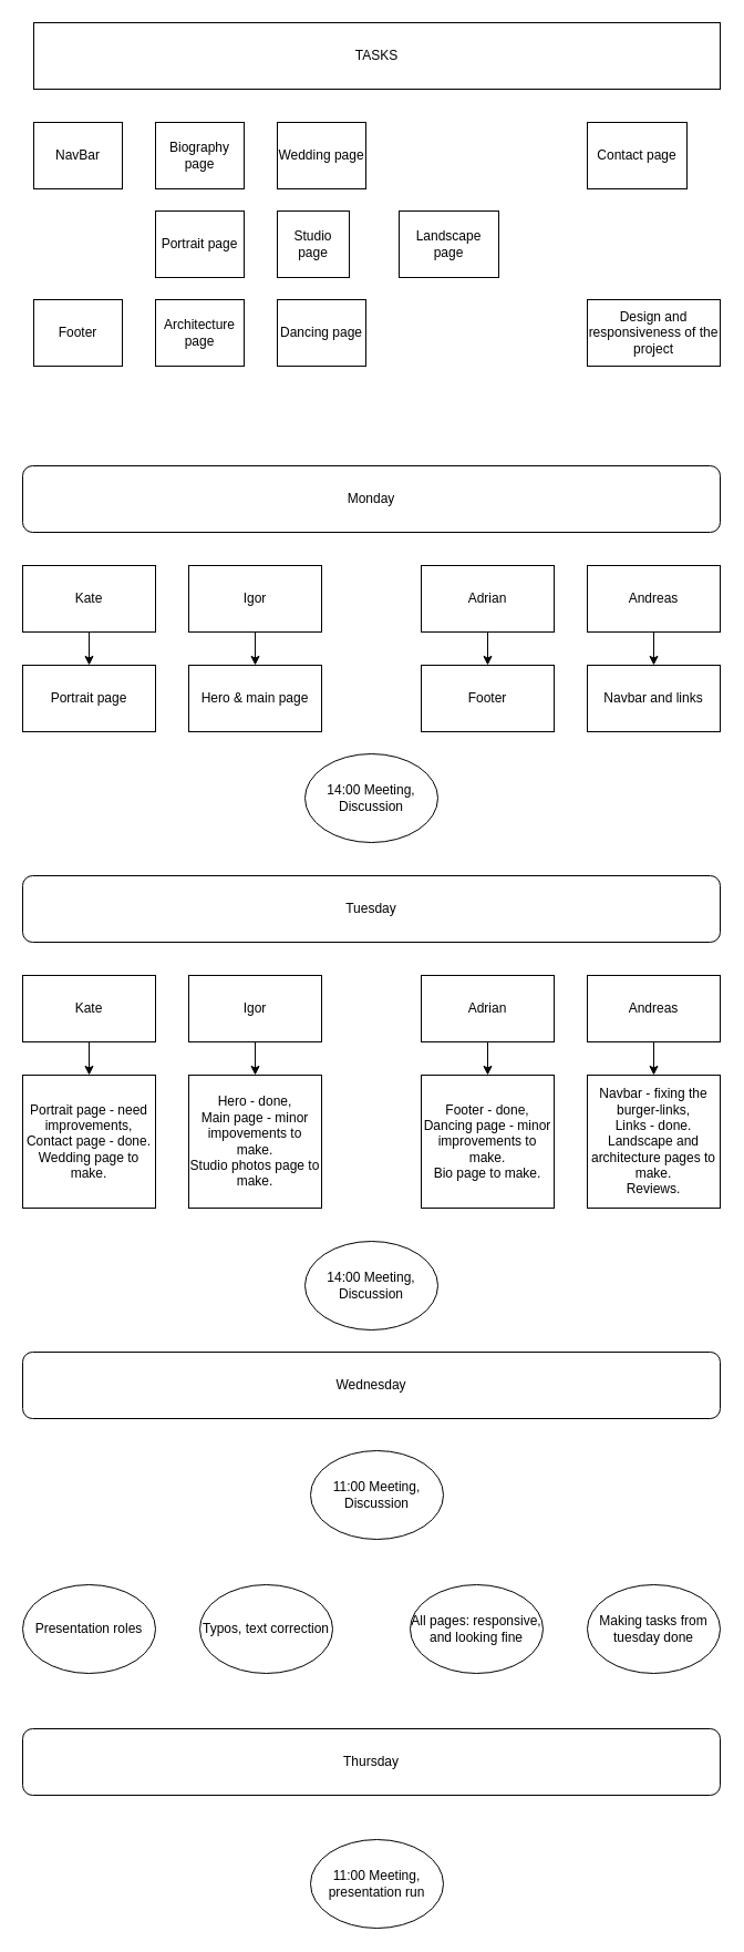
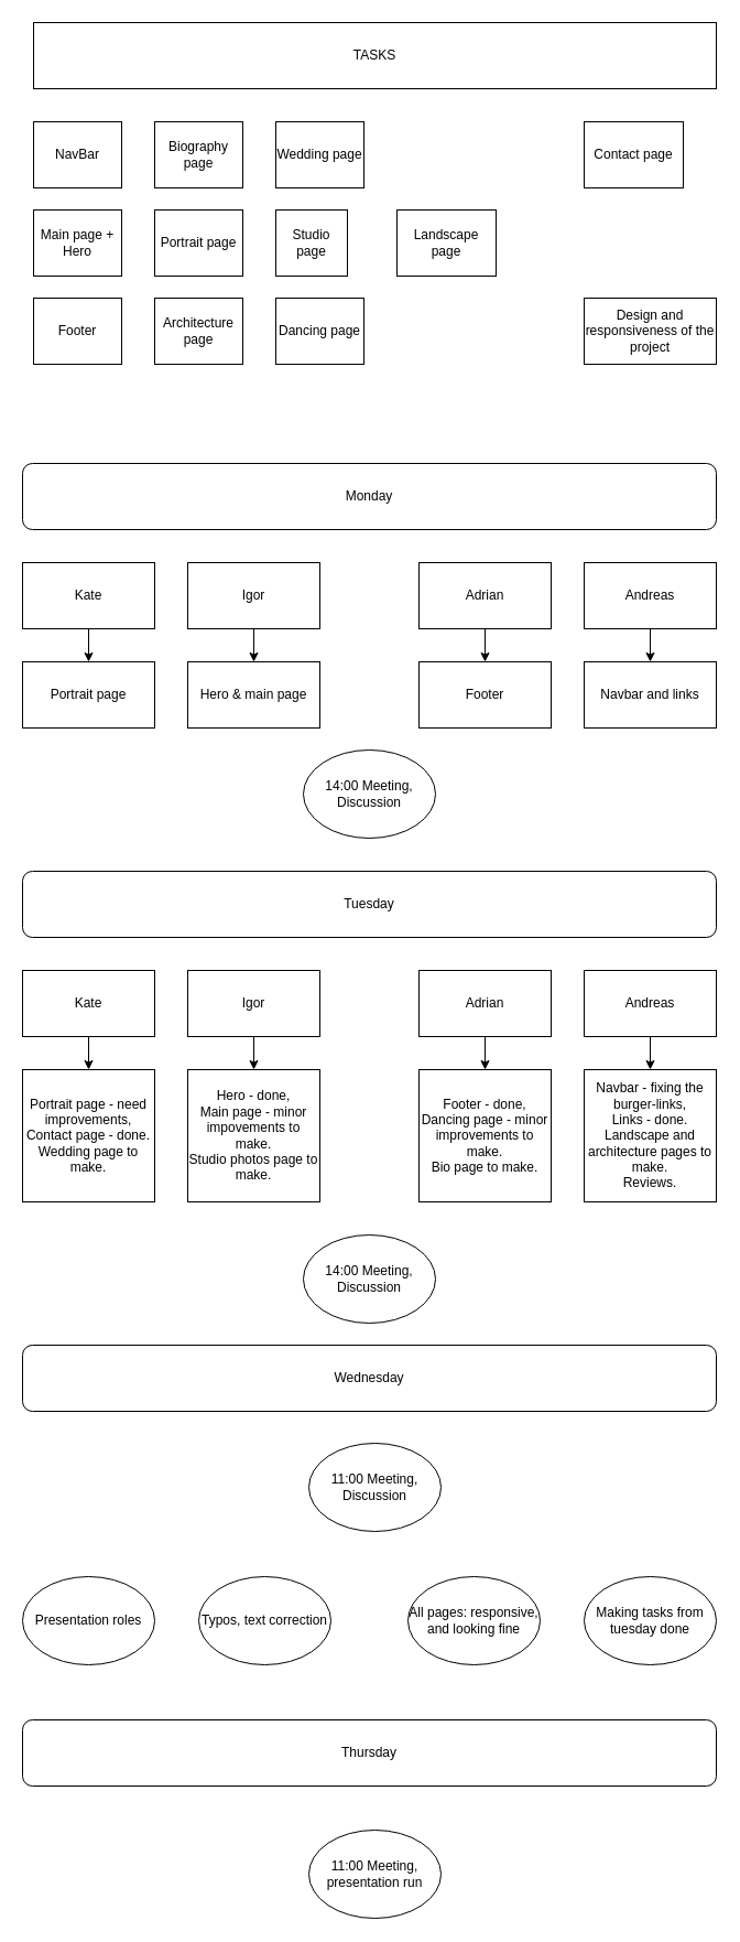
  <mxCell id="0" />
  <mxCell id="1" parent="0" />
  <mxCell id="2" value="TASKS" style="rounded=0;whiteSpace=wrap;html=1;" parent="1" vertex="1"><mxGeometry x="30" y="20" width="620" height="60" as="geometry" /></mxCell>
  <mxCell id="3" value="" style="edgeStyle=none;html=1;" parent="1" source="4" target="11" edge="1"><mxGeometry relative="1" as="geometry" /></mxCell>
  <mxCell id="4" value="Kate" style="rounded=0;whiteSpace=wrap;html=1;" parent="1" vertex="1"><mxGeometry x="20" y="510" width="120" height="60" as="geometry" /></mxCell>
  <mxCell id="5" value="" style="edgeStyle=none;html=1;" parent="1" source="6" target="15" edge="1"><mxGeometry relative="1" as="geometry" /></mxCell>
  <mxCell id="6" value="Andreas" style="rounded=0;whiteSpace=wrap;html=1;" parent="1" vertex="1"><mxGeometry x="530" y="510" width="120" height="60" as="geometry" /></mxCell>
  <mxCell id="7" value="" style="edgeStyle=none;html=1;" parent="1" source="8" target="14" edge="1"><mxGeometry relative="1" as="geometry" /></mxCell>
  <mxCell id="8" value="Adrian" style="rounded=0;whiteSpace=wrap;html=1;" parent="1" vertex="1"><mxGeometry x="380" y="510" width="120" height="60" as="geometry" /></mxCell>
  <mxCell id="9" value="" style="edgeStyle=none;html=1;" parent="1" source="10" target="13" edge="1"><mxGeometry relative="1" as="geometry" /></mxCell>
  <mxCell id="10" value="Igor" style="rounded=0;whiteSpace=wrap;html=1;" parent="1" vertex="1"><mxGeometry x="170" y="510" width="120" height="60" as="geometry" /></mxCell>
  <mxCell id="11" value="Portrait page" style="rounded=0;whiteSpace=wrap;html=1;" parent="1" vertex="1"><mxGeometry x="20" y="600" width="120" height="60" as="geometry" /></mxCell>
  <mxCell id="12" value="Monday" style="rounded=1;whiteSpace=wrap;html=1;" parent="1" vertex="1"><mxGeometry x="20" y="420" width="630" height="60" as="geometry" /></mxCell>
  <mxCell id="13" value="Hero &amp;amp; main page" style="rounded=0;whiteSpace=wrap;html=1;" parent="1" vertex="1"><mxGeometry x="170" y="600" width="120" height="60" as="geometry" /></mxCell>
  <mxCell id="14" value="Footer" style="rounded=0;whiteSpace=wrap;html=1;" parent="1" vertex="1"><mxGeometry x="380" y="600" width="120" height="60" as="geometry" /></mxCell>
  <mxCell id="15" value="Navbar and links" style="rounded=0;whiteSpace=wrap;html=1;" parent="1" vertex="1"><mxGeometry x="530" y="600" width="120" height="60" as="geometry" /></mxCell>
  <mxCell id="16" value="Tuesday" style="rounded=1;whiteSpace=wrap;html=1;" parent="1" vertex="1"><mxGeometry x="20" y="790" width="630" height="60" as="geometry" /></mxCell>
  <mxCell id="17" value="14:00 Meeting, Discussion" style="ellipse;whiteSpace=wrap;html=1;" parent="1" vertex="1"><mxGeometry x="275" y="680" width="120" height="80" as="geometry" /></mxCell>
  <mxCell id="18" value="" style="edgeStyle=none;html=1;" parent="1" source="19" target="26" edge="1"><mxGeometry relative="1" as="geometry" /></mxCell>
  <mxCell id="19" value="Kate" style="rounded=0;whiteSpace=wrap;html=1;" parent="1" vertex="1"><mxGeometry x="20" y="880" width="120" height="60" as="geometry" /></mxCell>
  <mxCell id="20" value="" style="edgeStyle=none;html=1;" parent="1" source="21" target="29" edge="1"><mxGeometry relative="1" as="geometry" /></mxCell>
  <mxCell id="21" value="Andreas" style="rounded=0;whiteSpace=wrap;html=1;" parent="1" vertex="1"><mxGeometry x="530" y="880" width="120" height="60" as="geometry" /></mxCell>
  <mxCell id="22" value="" style="edgeStyle=none;html=1;" parent="1" source="23" target="28" edge="1"><mxGeometry relative="1" as="geometry" /></mxCell>
  <mxCell id="23" value="Adrian" style="rounded=0;whiteSpace=wrap;html=1;" parent="1" vertex="1"><mxGeometry x="380" y="880" width="120" height="60" as="geometry" /></mxCell>
  <mxCell id="24" value="" style="edgeStyle=none;html=1;" parent="1" source="25" target="27" edge="1"><mxGeometry relative="1" as="geometry" /></mxCell>
  <mxCell id="25" value="Igor" style="rounded=0;whiteSpace=wrap;html=1;" parent="1" vertex="1"><mxGeometry x="170" y="880" width="120" height="60" as="geometry" /></mxCell>
  <mxCell id="26" value="Portrait page - need improvements,&lt;br&gt;Contact page - done.&lt;br&gt;Wedding page to make.&lt;br&gt;" style="rounded=0;whiteSpace=wrap;html=1;" parent="1" vertex="1"><mxGeometry x="20" y="970" width="120" height="120" as="geometry" /></mxCell>
  <mxCell id="27" value="Hero - done, &lt;br&gt;Main page - minor impovements to make.&lt;br&gt;Studio photos page to make." style="rounded=0;whiteSpace=wrap;html=1;" parent="1" vertex="1"><mxGeometry x="170" y="970" width="120" height="120" as="geometry" /></mxCell>
  <mxCell id="28" value="Footer - done,&lt;br&gt;Dancing page - minor improvements to make.&lt;br&gt;Bio page to make." style="rounded=0;whiteSpace=wrap;html=1;" parent="1" vertex="1"><mxGeometry x="380" y="970" width="120" height="120" as="geometry" /></mxCell>
  <mxCell id="29" value="Navbar - fixing the burger-links,&lt;br&gt;Links - done.&lt;br&gt;Landscape and architecture pages to make.&lt;br&gt;Reviews." style="rounded=0;whiteSpace=wrap;html=1;" parent="1" vertex="1"><mxGeometry x="530" y="970" width="120" height="120" as="geometry" /></mxCell>
  <mxCell id="30" value="14:00 Meeting, Discussion" style="ellipse;whiteSpace=wrap;html=1;" parent="1" vertex="1"><mxGeometry x="275" y="1120" width="120" height="80" as="geometry" /></mxCell>
  <mxCell id="31" value="Wednesday" style="rounded=1;whiteSpace=wrap;html=1;" parent="1" vertex="1"><mxGeometry x="20" y="1220" width="630" height="60" as="geometry" /></mxCell>
  <mxCell id="32" value="11:00 Meeting, Discussion" style="ellipse;whiteSpace=wrap;html=1;" parent="1" vertex="1"><mxGeometry x="280" y="1309" width="120" height="80" as="geometry" /></mxCell>
  <mxCell id="33" value="Presentation roles" style="ellipse;whiteSpace=wrap;html=1;" parent="1" vertex="1"><mxGeometry x="20" y="1430" width="120" height="80" as="geometry" /></mxCell>
  <mxCell id="34" value="NavBar" style="rounded=0;whiteSpace=wrap;html=1;" parent="1" vertex="1"><mxGeometry x="30" y="110" width="80" height="60" as="geometry" /></mxCell>
+ <mxCell id="35" value="Main page + Hero" style="rounded=0;whiteSpace=wrap;html=1;" parent="1" vertex="1"><mxGeometry x="30" y="190" width="80" height="60" as="geometry" /></mxCell>
  <mxCell id="36" value="Footer" style="rounded=0;whiteSpace=wrap;html=1;" parent="1" vertex="1"><mxGeometry x="30" y="270" width="80" height="60" as="geometry" /></mxCell>
  <mxCell id="37" value="Biography page" style="rounded=0;whiteSpace=wrap;html=1;" parent="1" vertex="1"><mxGeometry x="140" y="110" width="80" height="60" as="geometry" /></mxCell>
  <mxCell id="38" value="Portrait page" style="rounded=0;whiteSpace=wrap;html=1;" parent="1" vertex="1"><mxGeometry x="140" y="190" width="80" height="60" as="geometry" /></mxCell>
  <mxCell id="39" value="Architecture page" style="rounded=0;whiteSpace=wrap;html=1;" parent="1" vertex="1"><mxGeometry x="140" y="270" width="80" height="60" as="geometry" /></mxCell>
  <mxCell id="40" value="Wedding page" style="rounded=0;whiteSpace=wrap;html=1;" parent="1" vertex="1"><mxGeometry x="250" y="110" width="80" height="60" as="geometry" /></mxCell>
  <mxCell id="41" value="Dancing page" style="rounded=0;whiteSpace=wrap;html=1;" parent="1" vertex="1"><mxGeometry x="250" y="270" width="80" height="60" as="geometry" /></mxCell>
  <mxCell id="42" value="Studio page" style="rounded=0;whiteSpace=wrap;html=1;" parent="1" vertex="1"><mxGeometry x="250" y="190" width="65" height="60" as="geometry" /></mxCell>
  <mxCell id="43" value="Landscape page" style="rounded=0;whiteSpace=wrap;html=1;" parent="1" vertex="1"><mxGeometry x="360" y="190" width="90" height="60" as="geometry" /></mxCell>
  <mxCell id="44" value="Contact page" style="rounded=0;whiteSpace=wrap;html=1;" parent="1" vertex="1"><mxGeometry x="530" y="110" width="90" height="60" as="geometry" /></mxCell>
  <mxCell id="45" value="Design and responsiveness of the project" style="rounded=0;whiteSpace=wrap;html=1;" parent="1" vertex="1"><mxGeometry x="530" y="270" width="120" height="60" as="geometry" /></mxCell>
  <mxCell id="46" value="Kate" style="rounded=0;whiteSpace=wrap;html=1;" vertex="1" parent="1"><mxGeometry x="20" y="510" width="120" height="60" as="geometry" /></mxCell>
  <mxCell id="47" value="Igor" style="rounded=0;whiteSpace=wrap;html=1;" vertex="1" parent="1"><mxGeometry x="170" y="510" width="120" height="60" as="geometry" /></mxCell>
  <mxCell id="48" value="Adrian" style="rounded=0;whiteSpace=wrap;html=1;" vertex="1" parent="1"><mxGeometry x="380" y="510" width="120" height="60" as="geometry" /></mxCell>
  <mxCell id="49" value="Footer" style="rounded=0;whiteSpace=wrap;html=1;" vertex="1" parent="1"><mxGeometry x="380" y="600" width="120" height="60" as="geometry" /></mxCell>
  <mxCell id="50" value="Hero &amp;amp; main page" style="rounded=0;whiteSpace=wrap;html=1;" vertex="1" parent="1"><mxGeometry x="170" y="600" width="120" height="60" as="geometry" /></mxCell>
  <mxCell id="51" value="Typos, text correction" style="ellipse;whiteSpace=wrap;html=1;" vertex="1" parent="1"><mxGeometry x="180" y="1430" width="120" height="80" as="geometry" /></mxCell>
  <mxCell id="52" value="All pages: responsive, and looking fine" style="ellipse;whiteSpace=wrap;html=1;" vertex="1" parent="1"><mxGeometry x="370" y="1430" width="120" height="80" as="geometry" /></mxCell>
  <mxCell id="53" value="Making tasks from tuesday done" style="ellipse;whiteSpace=wrap;html=1;" vertex="1" parent="1"><mxGeometry x="530" y="1430" width="120" height="80" as="geometry" /></mxCell>
  <mxCell id="54" value="Thursday" style="rounded=1;whiteSpace=wrap;html=1;" vertex="1" parent="1"><mxGeometry x="20" y="1560" width="630" height="60" as="geometry" /></mxCell>
  <mxCell id="55" value="11:00 Meeting, presentation run" style="ellipse;whiteSpace=wrap;html=1;" vertex="1" parent="1"><mxGeometry x="280" y="1660" width="120" height="80" as="geometry" /></mxCell>
